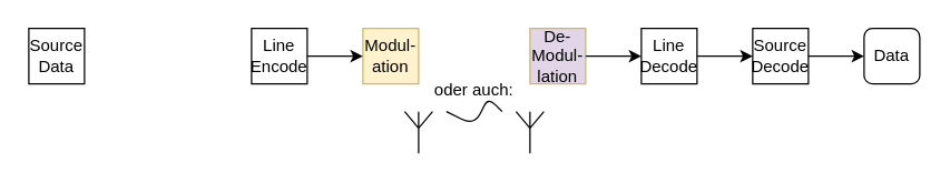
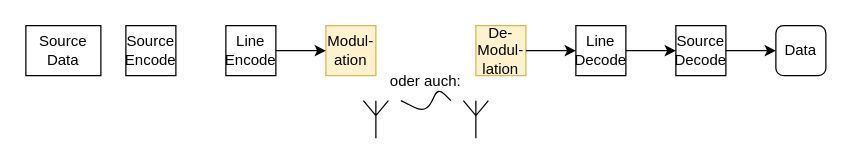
  <mxCell id="0" />
  <mxCell id="1" parent="0" />
- <mxCell id="2" value="Source&lt;br&gt;Data" style="whiteSpace=wrap;html=1;aspect=fixed;" vertex="1" parent="1"><mxGeometry x="20" y="20" width="40" height="40" as="geometry" /></mxCell>
+ <mxCell id="2" value="Source&lt;br&gt;Data" style="whiteSpace=wrap;html=1;aspect=fixed;" vertex="1" parent="1"><mxGeometry x="20" y="20" width="60" height="40" as="geometry" /></mxCell>
  <mxCell id="3" value="Line&lt;br&gt;Encode" style="whiteSpace=wrap;html=1;aspect=fixed;" vertex="1" parent="1"><mxGeometry x="180" y="20" width="40" height="40" as="geometry" /></mxCell>
+ <mxCell id="4" value="Source&lt;br&gt;Encode" style="whiteSpace=wrap;html=1;aspect=fixed;" vertex="1" parent="1"><mxGeometry x="100" y="20" width="40" height="40" as="geometry" /></mxCell>
  <mxCell id="5" value="Line&lt;br&gt;Decode" style="whiteSpace=wrap;html=1;aspect=fixed;" vertex="1" parent="1"><mxGeometry x="460" y="20" width="40" height="40" as="geometry" /></mxCell>
  <mxCell id="6" value="Data" style="whiteSpace=wrap;html=1;aspect=fixed;rounded=1;" vertex="1" parent="1"><mxGeometry x="620" y="20" width="40" height="40" as="geometry" /></mxCell>
  <mxCell id="7" value="Source&lt;br&gt;Decode" style="whiteSpace=wrap;html=1;aspect=fixed;" vertex="1" parent="1"><mxGeometry x="540" y="20" width="40" height="40" as="geometry" /></mxCell>
  <mxCell id="8" value="" style="endArrow=classic;html=1;entryX=0;entryY=0.5;entryDx=0;entryDy=0;" edge="1" parent="1" target="7"><mxGeometry width="50" height="50" relative="1" as="geometry"><mxPoint x="500" y="40" as="sourcePoint" /><mxPoint x="190" y="50" as="targetPoint" /></mxGeometry></mxCell>
  <mxCell id="9" value="" style="endArrow=classic;html=1;entryX=0;entryY=0.5;entryDx=0;entryDy=0;" edge="1" parent="1" target="6"><mxGeometry width="50" height="50" relative="1" as="geometry"><mxPoint x="580" y="40" as="sourcePoint" /><mxPoint x="550" y="50" as="targetPoint" /></mxGeometry></mxCell>
  <mxCell id="10" value="Modul-&lt;br&gt;ation" style="whiteSpace=wrap;html=1;aspect=fixed;fillColor=#fff2cc;strokeColor=#d6b656;" vertex="1" parent="1"><mxGeometry x="260" y="20" width="40" height="40" as="geometry" /></mxCell>
  <mxCell id="11" value="" style="endArrow=classic;html=1;exitX=1;exitY=0.5;exitDx=0;exitDy=0;entryX=0;entryY=0.5;entryDx=0;entryDy=0;" edge="1" target="10" parent="1"><mxGeometry width="50" height="50" relative="1" as="geometry"><mxPoint x="220" y="40" as="sourcePoint" /><mxPoint x="190" y="50" as="targetPoint" /></mxGeometry></mxCell>
- <mxCell id="12" value="De-Modul-&lt;br&gt;lation" style="whiteSpace=wrap;html=1;aspect=fixed;fillColor=#e1d5e7;strokeColor=#d6b656;" vertex="1" parent="1"><mxGeometry x="380" y="20" width="40" height="40" as="geometry" /></mxCell>
+ <mxCell id="12" value="De-Modul-&lt;br&gt;lation" style="whiteSpace=wrap;html=1;aspect=fixed;fillColor=#fff2cc;strokeColor=#d6b656;" vertex="1" parent="1"><mxGeometry x="380" y="20" width="40" height="40" as="geometry" /></mxCell>
  <mxCell id="13" value="" style="endArrow=classic;html=1;entryX=0;entryY=0.5;entryDx=0;entryDy=0;" edge="1" parent="1"><mxGeometry width="50" height="50" relative="1" as="geometry"><mxPoint x="420" y="40" as="sourcePoint" /><mxPoint x="460" y="40" as="targetPoint" /></mxGeometry></mxCell>
  <mxCell id="14" value="" style="verticalLabelPosition=bottom;shadow=0;dashed=0;align=center;html=1;verticalAlign=top;shape=mxgraph.electrical.radio.aerial_-_antenna_1;" vertex="1" parent="1"><mxGeometry x="290" y="80" width="20" height="30" as="geometry" /></mxCell>
  <mxCell id="15" value="oder auch:" style="text;html=1;strokeColor=none;fillColor=none;align=center;verticalAlign=middle;whiteSpace=wrap;rounded=0;" vertex="1" parent="1"><mxGeometry x="300" y="60" width="80" height="10" as="geometry" /></mxCell>
  <mxCell id="16" value="" style="verticalLabelPosition=bottom;shadow=0;dashed=0;align=center;html=1;verticalAlign=top;shape=mxgraph.electrical.radio.aerial_-_antenna_1;" vertex="1" parent="1"><mxGeometry x="370" y="80" width="20" height="30" as="geometry" /></mxCell>
  <mxCell id="17" value="" style="endArrow=none;html=1;" edge="1" parent="1"><mxGeometry width="50" height="50" relative="1" as="geometry"><mxPoint x="320" y="80" as="sourcePoint" /><mxPoint x="360" y="80" as="targetPoint" /><Array as="points"><mxPoint x="340" y="90" /><mxPoint x="350" y="70" /></Array></mxGeometry></mxCell>
